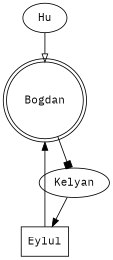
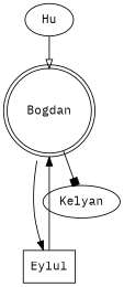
  digraph {
    concentrate=true
    fontname="IBM Plex Mono"
    node [fontname="IBM Plex Mono"]
    edge [fontname="IBM Plex Mono"]
    Bogdan [shape=doublecircle]
    Eylul [shape=box]
    Kelyan
    Hu
-   Kelyan -> Eylul [arrowhead=normal]
+   Bogdan -> Eylul [arrowhead=normal]
    Bogdan -> Kelyan [arrowhead=box]
    Eylul -> Bogdan
    Hu -> Bogdan [arrowhead=onormal]
  }
